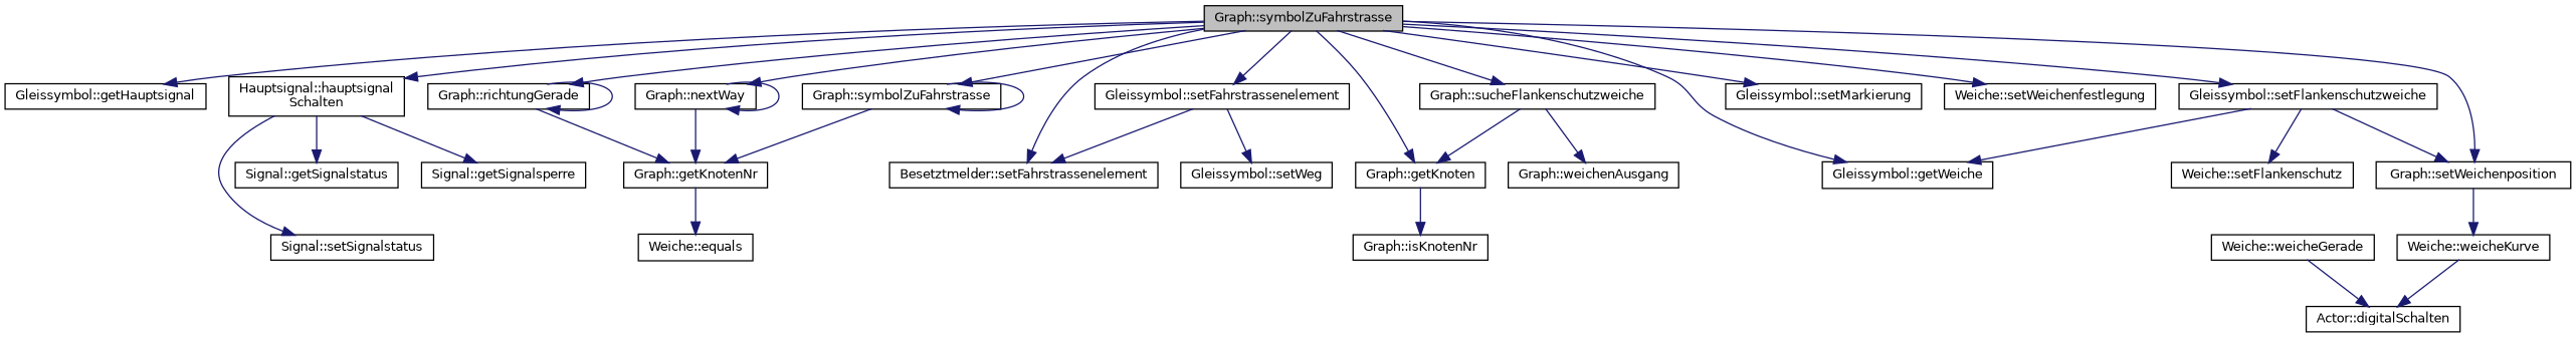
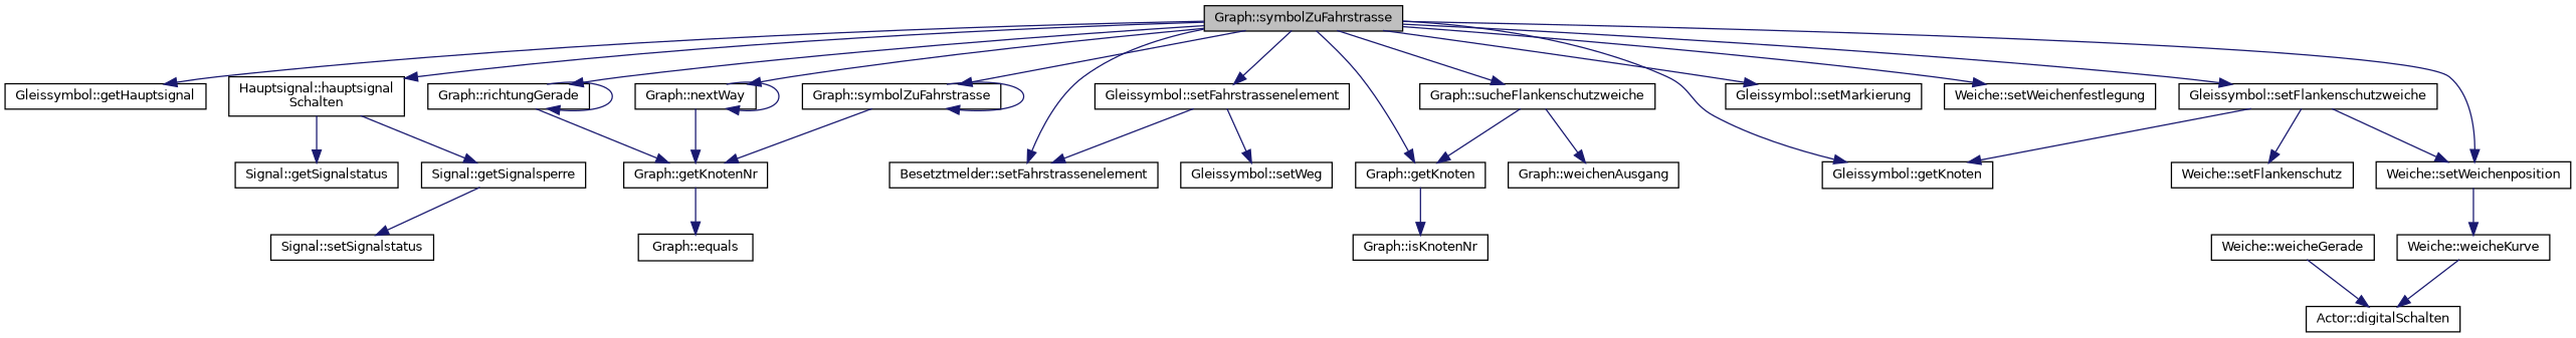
  digraph {
    rankdir=TB
    node [color=black fillcolor=white fontname=Helvetica fontsize=10 shape=record style=filled]
    edge [color=midnightblue fontname=Helvetica fontsize=10 labelfontname=Helvetica labelfontsize=10 style=solid]
    n1 [fillcolor=grey75 fontcolor=black height=0.2 label="Graph::symbolZuFahrstrasse" width=0.4]
    n2 [height=0.2 label="Gleissymbol::getHauptsignal" width=0.4]
    n3 [height=0.2 label="Graph::getKnoten" width=0.4]
-   n4 [height=0.2 label="Gleissymbol::getWeiche" width=0.4]
+   n4 [height=0.2 label="Gleissymbol::getKnoten" width=0.4]
    n5 [height=0.2 label="Hauptsignal::hauptsignal\lSchalten" width=0.4]
    n6 [height=0.2 label="Graph::nextWay" width=0.4]
    n7 [height=0.2 label="Graph::richtungGerade" width=0.4]
    n8 [height=0.2 label="Besetztmelder::setFahrstrassenelement" width=0.4]
    n9 [height=0.2 label="Gleissymbol::setFahrstrassenelement" width=0.4]
    n10 [height=0.2 label="Gleissymbol::setFlankenschutzweiche" width=0.4]
-   n11 [height=0.2 label="Graph::setWeichenposition" width=0.4]
+   n11 [height=0.2 label="Weiche::setWeichenposition" width=0.4]
    n12 [height=0.2 label="Gleissymbol::setMarkierung" width=0.4]
    n13 [height=0.2 label="Weiche::setWeichenfestlegung" width=0.4]
    n14 [height=0.2 label="Graph::sucheFlankenschutzweiche" width=0.4]
    n15 [height=0.2 label="Graph::symbolZuFahrstrasse" width=0.4]
    n16 [height=0.2 label="Graph::isKnotenNr" width=0.4]
    n17 [height=0.2 label="Signal::getSignalsperre" width=0.4]
    n18 [height=0.2 label="Signal::getSignalstatus" width=0.4]
    n19 [height=0.2 label="Signal::setSignalstatus" width=0.4]
    n20 [height=0.2 label="Graph::getKnotenNr" width=0.4]
    n21 [height=0.2 label="Gleissymbol::setWeg" width=0.4]
    n22 [height=0.2 label="Weiche::setFlankenschutz" width=0.4]
    n23 [height=0.2 label="Weiche::weicheKurve" width=0.4]
    n24 [height=0.2 label="Graph::weichenAusgang" width=0.4]
-   n25 [height=0.2 label="Weiche::equals" width=0.4]
+   n25 [height=0.2 label="Graph::equals" width=0.4]
    n26 [height=0.2 label="Weiche::weicheGerade" width=0.4]
    n27 [height=0.2 label="Actor::digitalSchalten" width=0.4]
    n1 -> n2
    n1 -> n3
    n1 -> n4
    n1 -> n5
    n1 -> n6
    n1 -> n7
    n1 -> n8
    n1 -> n9
    n1 -> n10
    n1 -> n11
    n1 -> n12
    n1 -> n13
    n1 -> n14
    n1 -> n15
    n3 -> n16
    n5 -> n17
    n5 -> n18
-   n5 -> n19
+   n17 -> n19
    n6 -> n6
    n6 -> n20
    n7 -> n7
    n7 -> n20
    n9 -> n8
    n9 -> n21
    n10 -> n4
    n10 -> n11
    n10 -> n22
    n11 -> n23
    n14 -> n3
    n14 -> n24
    n15 -> n15
    n15 -> n20
    n20 -> n25
    n23 -> n27
    n26 -> n27
  }
